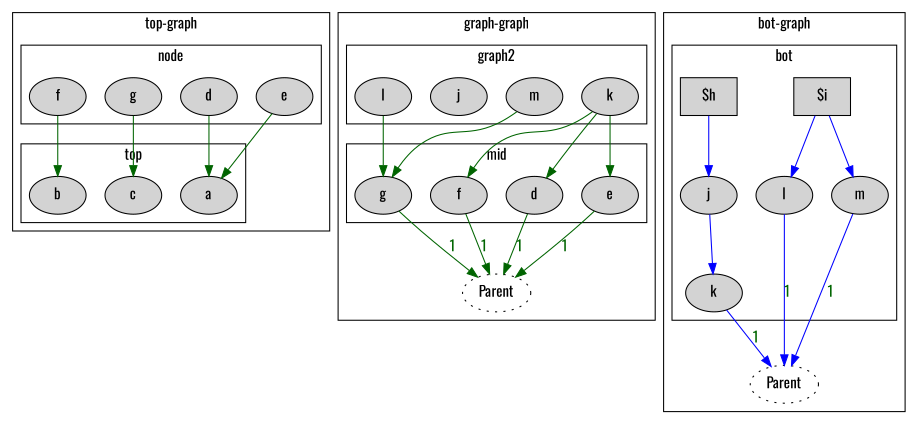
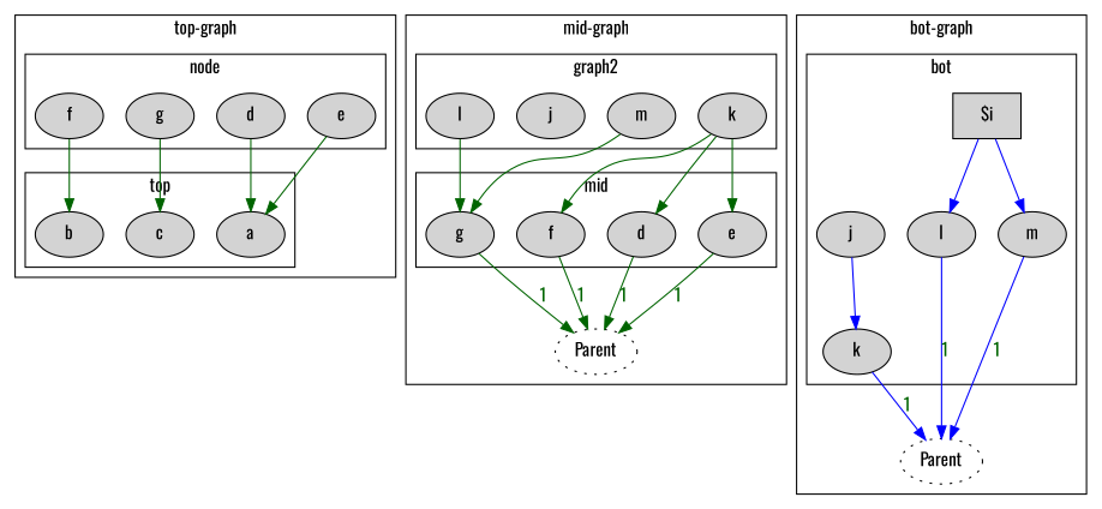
  digraph {
    fontname=Oswald
    node [fontname=Oswald style=filled]
    edge [color=darkgreen fontname=Oswald]
    n1 [label=b]
    n2 [label=c]
    n3 [label=a]
    n4 [label=f]
    n5 [label=g]
    n6 [label=d]
    n7 [label=e]
    n8 [label=f]
    n9 [label=g]
    n10 [label=d]
    n11 [label=e]
    n12 [label=l]
    n13 [label=m]
    n14 [label=j]
    n15 [label=k]
    n16 [label=Parent style=dotted]
    n17 [label=l]
    n18 [label=m]
    n19 [label=j]
    n20 [label=k]
-   n21 [label="$h" shape=box]
    n22 [label="$i" shape=box]
    n23 [label=Parent style=dotted]
    subgraph cluster_1 {
      color=black
      label="top-graph"
      subgraph cluster_2 {
        color=black
        label=top
        n1
        n2
        n3
      }
      subgraph cluster_3 {
        color=black
        label="node"
        n4
        n5
        n6
        n7
      }
    }
    subgraph cluster_4 {
      color=black
-     label="graph-graph"
+     label="mid-graph"
      n16
      subgraph cluster_5 {
        color=black
        label=mid
        n8
        n9
        n10
        n11
      }
      subgraph cluster_6 {
        color=black
        label=graph2
        n12
        n13
        n14
        n15
      }
    }
    subgraph cluster_7 {
      color=black
      label="bot-graph"
      n23
      subgraph cluster_8 {
        color=black
        label=bot
        n17
        n18
        n19
        n20
-       n21
        n22
      }
    }
    n4 -> n1
    n5 -> n2
    n6 -> n3
    n7 -> n3
    n8 -> n16 [fontcolor=darkgreen label=1]
    n9 -> n16 [fontcolor=darkgreen label=1]
    n10 -> n16 [fontcolor=darkgreen label=1]
    n11 -> n16 [fontcolor=darkgreen label=1]
    n12 -> n9
    n13 -> n9
    n15 -> n8
    n15 -> n10
    n15 -> n11
    n17 -> n23 [color=blue fontcolor=darkgreen label=1]
    n18 -> n23 [color=blue fontcolor=darkgreen label=1]
    n19 -> n20 [color=blue]
    n20 -> n23 [color=blue fontcolor=darkgreen label=1]
-   n21 -> n19 [color=blue]
    n22 -> n17 [color=blue]
    n22 -> n18 [color=blue]
  }
